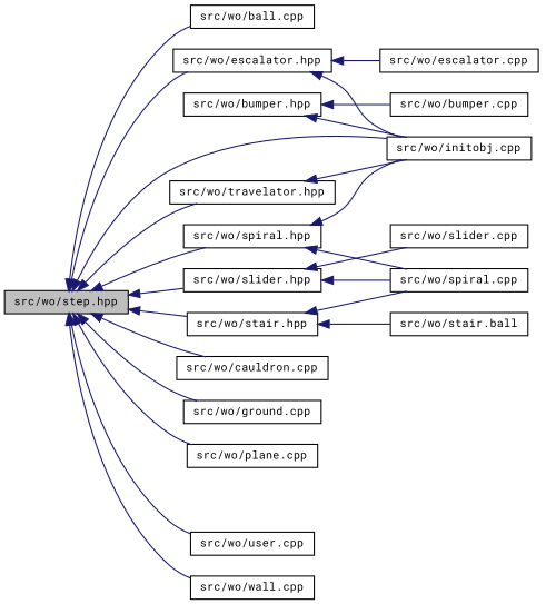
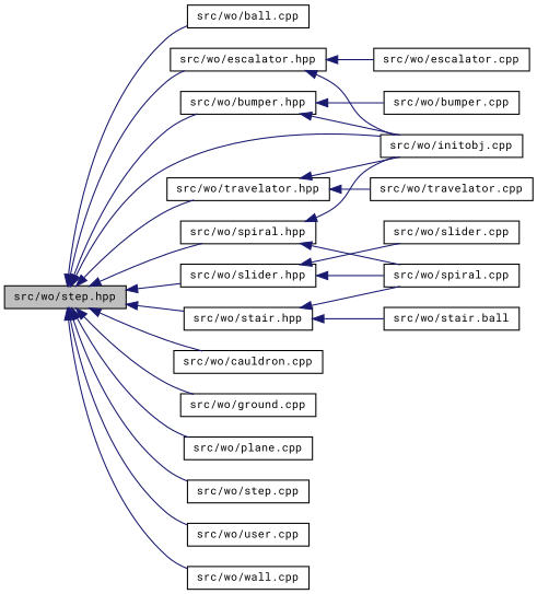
  digraph {
    fontname="Roboto Mono"
    rankdir=LR
    node [color=black fontname="Roboto Mono" fontsize=10 shape=record]
    edge [color=midnightblue dir=back fontname="Roboto Mono" fontsize=10 labelfontname=FreeSans labelfontsize=10 style=solid]
    n1 [fillcolor=grey75 fontcolor=black height=0.2 label="src/wo/step.hpp" style=filled width=0.4]
    n2 [height=0.2 label="src/wo/ball.cpp" width=0.4]
    n3 [height=0.2 label="src/wo/bumper.hpp" width=0.4]
    n4 [height=0.2 label="src/wo/initobj.cpp" width=0.4]
    n5 [height=0.2 label="src/wo/cauldron.cpp" width=0.4]
    n6 [height=0.2 label="src/wo/escalator.hpp" width=0.4]
    n7 [height=0.2 label="src/wo/ground.cpp" width=0.4]
    n8 [height=0.2 label="src/wo/plane.cpp" width=0.4]
    n9 [height=0.2 label="src/wo/slider.hpp" width=0.4]
    n10 [height=0.2 label="src/wo/spiral.hpp" width=0.4]
    n11 [height=0.2 label="src/wo/stair.hpp" width=0.4]
+   n12 [height=0.2 label="src/wo/step.cpp" width=0.4]
    n13 [height=0.2 label="src/wo/travelator.hpp" width=0.4]
    n14 [height=0.2 label="src/wo/user.cpp" width=0.4]
    n15 [height=0.2 label="src/wo/wall.cpp" width=0.4]
    n16 [height=0.2 label="src/wo/bumper.cpp" width=0.4]
    n17 [height=0.2 label="src/wo/escalator.cpp" width=0.4]
    n18 [height=0.2 label="src/wo/slider.cpp" width=0.4]
    n19 [height=0.2 label="src/wo/spiral.cpp" width=0.4]
    n20 [height=0.2 label="src/wo/stair.ball" width=0.4]
+   n21 [height=0.2 label="src/wo/travelator.cpp" width=0.4]
    n1 -> n2
+   n1 -> n3
    n1 -> n4
    n1 -> n5
    n1 -> n6
    n1 -> n7
    n1 -> n8
    n1 -> n9
    n1 -> n10
    n1 -> n11
+   n1 -> n12
    n1 -> n13
    n1 -> n14
    n1 -> n15
    n3 -> n4
    n3 -> n16
    n6 -> n4
    n6 -> n17
    n9 -> n18
    n9 -> n19
    n10 -> n4
    n10 -> n19
    n11 -> n19
    n11 -> n20
    n13 -> n4
+   n13 -> n21
  }
